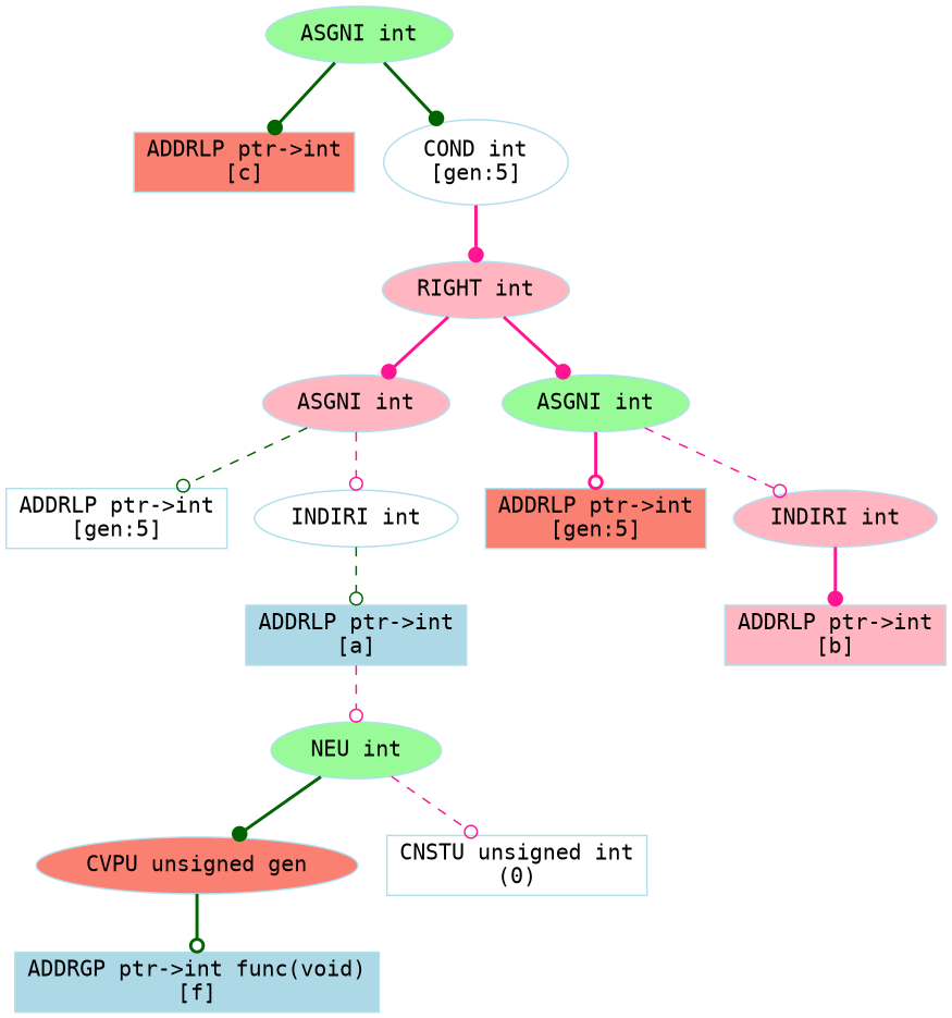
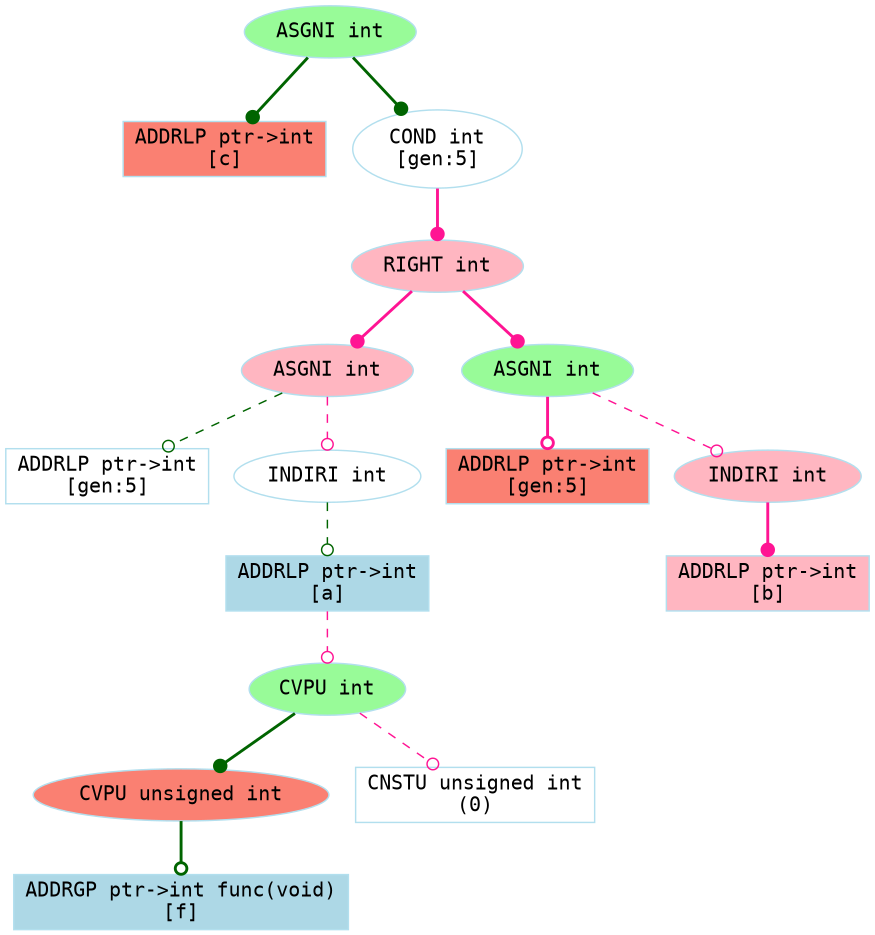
  digraph {
    fontname="DejaVu Sans Mono"
    node [color=lightblue2 fillcolor=white fontname="DejaVu Sans Mono" style=filled]
    edge [arrowhead=odot color=deeppink fontname="DejaVu Sans Mono" style=bold]
    n1 [fillcolor=palegreen label="ASGNI int"]
    n2 [fillcolor=salmon label="ADDRLP ptr->int\n\[c\]" shape=box]
    n3 [label="COND int\n\[gen:5\]"]
    n4 [fillcolor=lightpink label="RIGHT int"]
-   n5 [fillcolor=palegreen label="NEU int"]
-   n6 [fillcolor=salmon label="CVPU unsigned gen"]
+   n5 [fillcolor=palegreen label="CVPU int"]
+   n6 [fillcolor=salmon label="CVPU unsigned int"]
    n7 [label="CNSTU unsigned int\n\(0\)" shape=box]
    n8 [fillcolor=lightpink label="ASGNI int"]
    n9 [fillcolor=palegreen label="ASGNI int"]
    n10 [fillcolor=lightblue label="ADDRGP ptr->int func(void)\n\[f\]" shape=box]
    n11 [label="ADDRLP ptr->int\n\[gen:5\]" shape=box]
    n12 [label="INDIRI int"]
    n13 [fillcolor=salmon label="ADDRLP ptr->int\n\[gen:5\]" shape=box]
    n14 [fillcolor=lightpink label="INDIRI int"]
    n15 [fillcolor=lightblue label="ADDRLP ptr->int\n\[a\]" shape=box]
    n16 [fillcolor=lightpink label="ADDRLP ptr->int\n\[b\]" shape=box]
    n1 -> n2 [arrowhead=dot color=darkgreen]
    n1 -> n3 [arrowhead=dot color=darkgreen]
    n3 -> n4 [arrowhead=dot]
    n4 -> n8 [arrowhead=dot]
    n4 -> n9 [arrowhead=dot]
    n5 -> n6 [arrowhead=dot color=darkgreen]
    n5 -> n7 [style=dashed]
    n6 -> n10 [color=darkgreen]
    n8 -> n11 [color=darkgreen style=dashed]
    n8 -> n12 [style=dashed]
    n9 -> n13
    n9 -> n14 [style=dashed]
    n12 -> n15 [color=darkgreen style=dashed]
    n14 -> n16 [arrowhead=dot]
    n15 -> n5 [style=dashed]
  }
